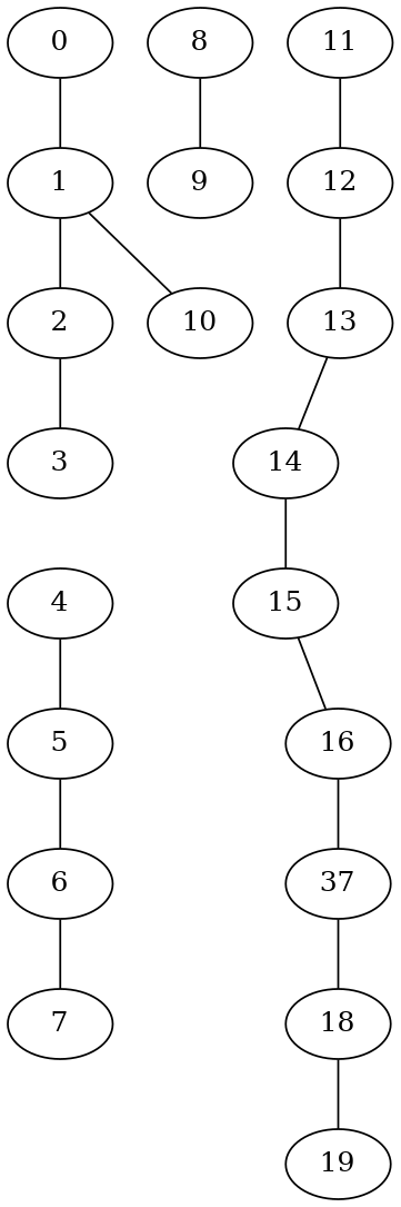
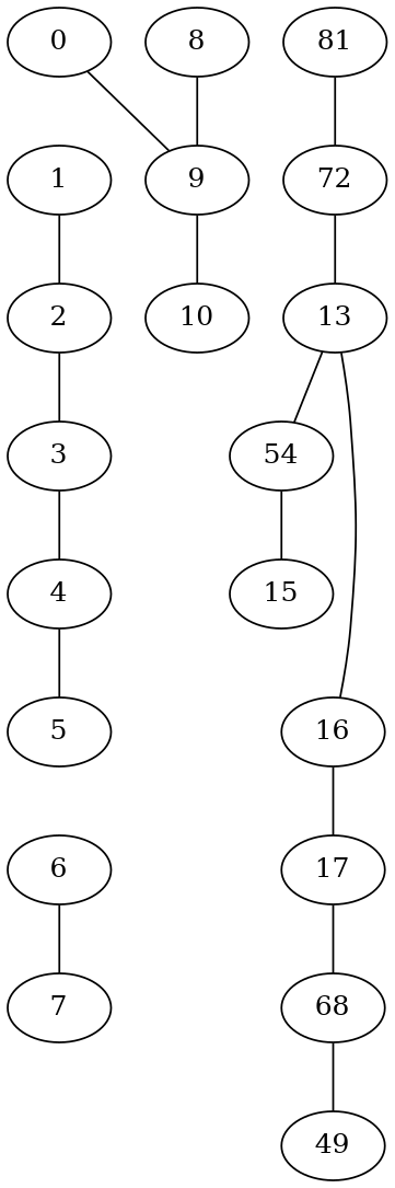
  graph {
    fontname="DejaVu Serif"
    node [fontname="DejaVu Serif"]
    edge [fontname="DejaVu Serif"]
    0 [index=0]
    1 [index=1]
    2 [index=2]
    3 [index=3]
    4 [index=4]
    5 [index=5]
    6 [index=6]
    7 [index=7]
    8 [index=8]
    9 [index=9]
    10 [index=10]
-   11 [index=11]
-   12 [index=12]
+   11 [index=11 label=81]
+   12 [index=12 label=72]
    13 [index=13]
-   14 [index=14]
+   14 [index=14 label=54]
    15 [index=15]
    16 [index=16]
-   17 [index=17 label=37]
-   18 [index=18]
-   19 [index=19]
-   0 -- 1
+   17 [index=17]
+   18 [index=18 label=68]
+   19 [index=19 label=49]
+   0 -- 9
    1 -- 2
    2 -- 3
+   3 -- 4
    4 -- 5
-   5 -- 6
    6 -- 7
    8 -- 9
-   1 -- 10
+   9 -- 10
    11 -- 12
    12 -- 13
    13 -- 14
    14 -- 15
-   15 -- 16
+   13 -- 16
    16 -- 17
    17 -- 18
    18 -- 19
  }
